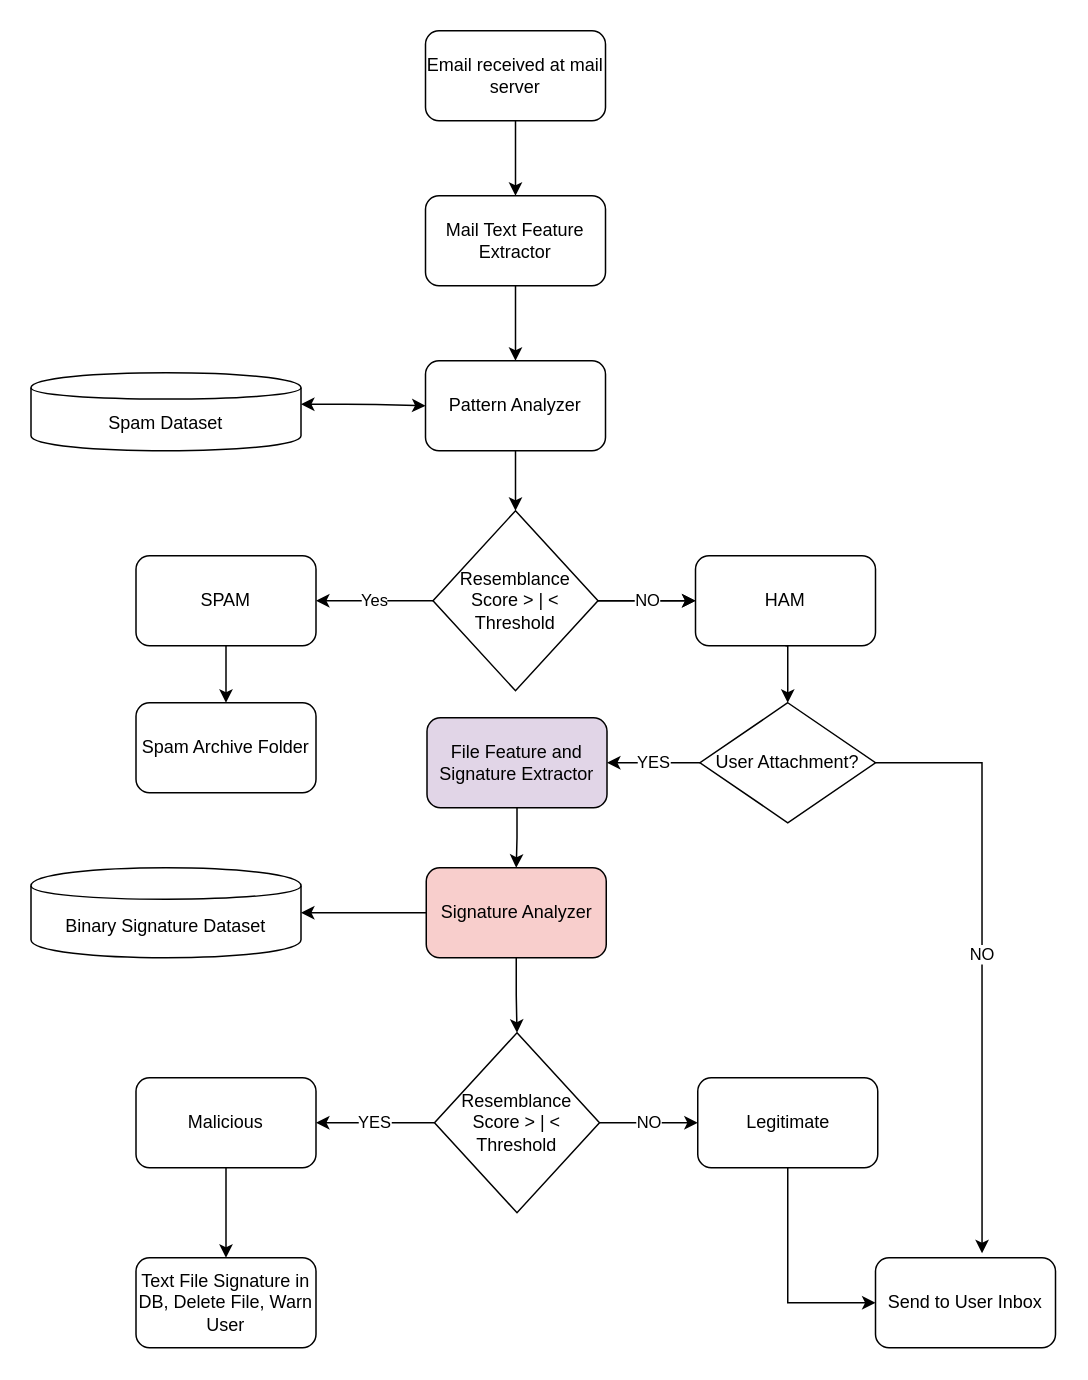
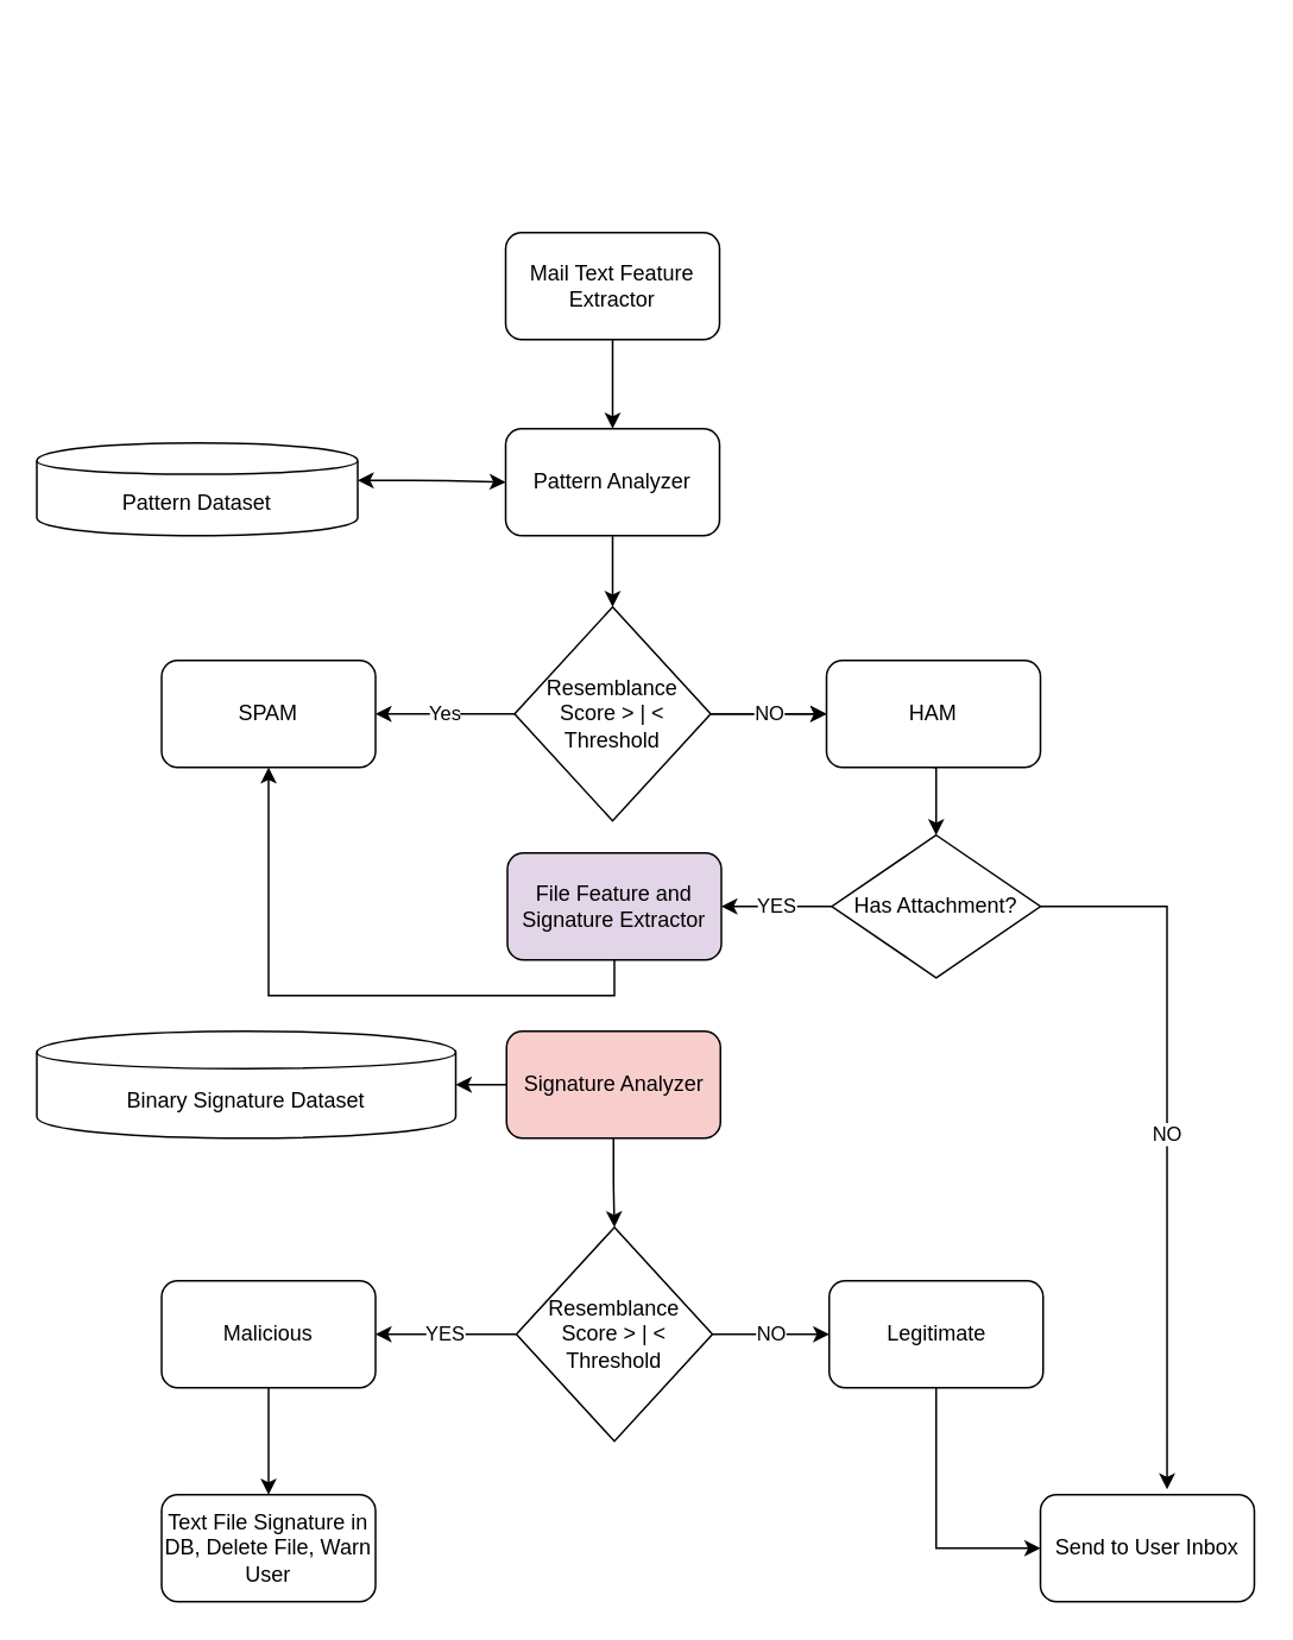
  <mxCell id="0" />
  <mxCell id="1" parent="0" />
- <mxCell id="2" style="edgeStyle=orthogonalEdgeStyle;rounded=0;orthogonalLoop=1;jettySize=auto;html=1;exitX=0.5;exitY=1;exitDx=0;exitDy=0;entryX=0.5;entryY=0;entryDx=0;entryDy=0;" edge="1" parent="1" source="3" target="5"><mxGeometry relative="1" as="geometry" /></mxCell>
- <mxCell id="3" value="Email received at mail server" style="rounded=1;whiteSpace=wrap;html=1;" vertex="1" parent="1"><mxGeometry x="283" y="20" width="120" height="60" as="geometry" /></mxCell>
  <mxCell id="4" style="edgeStyle=orthogonalEdgeStyle;rounded=0;orthogonalLoop=1;jettySize=auto;html=1;exitX=0.5;exitY=1;exitDx=0;exitDy=0;entryX=0.5;entryY=0;entryDx=0;entryDy=0;" edge="1" parent="1" source="5" target="7"><mxGeometry relative="1" as="geometry" /></mxCell>
  <mxCell id="5" value="Mail Text Feature Extractor" style="rounded=1;whiteSpace=wrap;html=1;" vertex="1" parent="1"><mxGeometry x="283" y="130" width="120" height="60" as="geometry" /></mxCell>
  <mxCell id="6" style="edgeStyle=orthogonalEdgeStyle;rounded=0;orthogonalLoop=1;jettySize=auto;html=1;exitX=0.5;exitY=1;exitDx=0;exitDy=0;entryX=0.5;entryY=0;entryDx=0;entryDy=0;" edge="1" parent="1" source="7" target="13"><mxGeometry relative="1" as="geometry" /></mxCell>
  <mxCell id="7" value="Pattern Analyzer" style="rounded=1;whiteSpace=wrap;html=1;" vertex="1" parent="1"><mxGeometry x="283" y="240" width="120" height="60" as="geometry" /></mxCell>
- <mxCell id="8" value="Spam Dataset" style="shape=cylinder;whiteSpace=wrap;html=1;boundedLbl=1;backgroundOutline=1;" vertex="1" parent="1"><mxGeometry x="20" y="248" width="180" height="52" as="geometry" /></mxCell>
+ <mxCell id="8" value="Pattern Dataset" style="shape=cylinder;whiteSpace=wrap;html=1;boundedLbl=1;backgroundOutline=1;" vertex="1" parent="1"><mxGeometry x="20" y="248" width="180" height="52" as="geometry" /></mxCell>
  <mxCell id="9" value="" style="endArrow=classic;startArrow=classic;html=1;entryX=0;entryY=0.5;entryDx=0;entryDy=0;" edge="1" parent="1" target="7"><mxGeometry width="50" height="50" relative="1" as="geometry"><mxPoint x="200" y="269" as="sourcePoint" /><mxPoint x="270" y="269" as="targetPoint" /><Array as="points"><mxPoint x="240" y="269" /></Array></mxGeometry></mxCell>
  <mxCell id="10" style="edgeStyle=orthogonalEdgeStyle;rounded=0;orthogonalLoop=1;jettySize=auto;html=1;exitX=1;exitY=0.5;exitDx=0;exitDy=0;entryX=0;entryY=0.5;entryDx=0;entryDy=0;" edge="1" parent="1" source="13" target="17"><mxGeometry relative="1" as="geometry" /></mxCell>
  <mxCell id="11" value="Yes" style="edgeStyle=orthogonalEdgeStyle;rounded=0;orthogonalLoop=1;jettySize=auto;html=1;exitX=0;exitY=0.5;exitDx=0;exitDy=0;entryX=1;entryY=0.5;entryDx=0;entryDy=0;" edge="1" parent="1" source="13" target="15"><mxGeometry relative="1" as="geometry" /></mxCell>
  <mxCell id="12" value="NO" style="edgeStyle=orthogonalEdgeStyle;rounded=0;orthogonalLoop=1;jettySize=auto;html=1;" edge="1" parent="1" source="13" target="17"><mxGeometry relative="1" as="geometry" /></mxCell>
  <mxCell id="13" value="Resemblance Score &amp;gt; | &amp;lt; Threshold" style="rhombus;whiteSpace=wrap;html=1;" vertex="1" parent="1"><mxGeometry x="288" y="340" width="110" height="120" as="geometry" /></mxCell>
- <mxCell id="14" style="edgeStyle=orthogonalEdgeStyle;rounded=0;orthogonalLoop=1;jettySize=auto;html=1;exitX=0.5;exitY=1;exitDx=0;exitDy=0;entryX=0.5;entryY=0;entryDx=0;entryDy=0;" edge="1" parent="1" source="15" target="22"><mxGeometry relative="1" as="geometry" /></mxCell>
  <mxCell id="15" value="SPAM" style="rounded=1;whiteSpace=wrap;html=1;" vertex="1" parent="1"><mxGeometry x="90" y="370" width="120" height="60" as="geometry" /></mxCell>
  <mxCell id="16" style="edgeStyle=orthogonalEdgeStyle;rounded=0;orthogonalLoop=1;jettySize=auto;html=1;exitX=0.5;exitY=1;exitDx=0;exitDy=0;entryX=0.5;entryY=0;entryDx=0;entryDy=0;" edge="1" parent="1" source="17" target="20"><mxGeometry relative="1" as="geometry" /></mxCell>
  <mxCell id="17" value="HAM" style="rounded=1;whiteSpace=wrap;html=1;" vertex="1" parent="1"><mxGeometry x="463" y="370" width="120" height="60" as="geometry" /></mxCell>
  <mxCell id="18" value="YES" style="edgeStyle=orthogonalEdgeStyle;rounded=0;orthogonalLoop=1;jettySize=auto;html=1;exitX=0;exitY=0.5;exitDx=0;exitDy=0;entryX=1;entryY=0.5;entryDx=0;entryDy=0;" edge="1" parent="1" source="20" target="35"><mxGeometry relative="1" as="geometry" /></mxCell>
  <mxCell id="19" value="NO" style="edgeStyle=orthogonalEdgeStyle;rounded=0;orthogonalLoop=1;jettySize=auto;html=1;exitX=1;exitY=0.5;exitDx=0;exitDy=0;entryX=0.592;entryY=-0.05;entryDx=0;entryDy=0;entryPerimeter=0;" edge="1" parent="1" source="20" target="21"><mxGeometry relative="1" as="geometry" /></mxCell>
- <mxCell id="20" value="User Attachment?" style="rhombus;whiteSpace=wrap;html=1;" vertex="1" parent="1"><mxGeometry x="466" y="468" width="117" height="80" as="geometry" /></mxCell>
+ <mxCell id="20" value="Has Attachment?" style="rhombus;whiteSpace=wrap;html=1;" vertex="1" parent="1"><mxGeometry x="466" y="468" width="117" height="80" as="geometry" /></mxCell>
  <mxCell id="21" value="Send to User Inbox" style="rounded=1;whiteSpace=wrap;html=1;" vertex="1" parent="1"><mxGeometry x="583" y="838" width="120" height="60" as="geometry" /></mxCell>
- <mxCell id="22" value="Spam Archive Folder" style="rounded=1;whiteSpace=wrap;html=1;" vertex="1" parent="1"><mxGeometry x="90" y="468" width="120" height="60" as="geometry" /></mxCell>
- <mxCell id="23" style="edgeStyle=orthogonalEdgeStyle;rounded=0;orthogonalLoop=1;jettySize=auto;html=1;exitX=0.5;exitY=1;exitDx=0;exitDy=0;" edge="1" parent="1" source="35" target="26"><mxGeometry relative="1" as="geometry" /></mxCell>
+ <mxCell id="23" style="edgeStyle=orthogonalEdgeStyle;rounded=0;orthogonalLoop=1;jettySize=auto;html=1;exitX=0.5;exitY=1;exitDx=0;exitDy=0;" edge="1" parent="1" source="35" target="15"><mxGeometry relative="1" as="geometry" /></mxCell>
  <mxCell id="24" style="edgeStyle=orthogonalEdgeStyle;rounded=0;orthogonalLoop=1;jettySize=auto;html=1;exitX=0.5;exitY=1;exitDx=0;exitDy=0;" edge="1" parent="1" source="26" target="30"><mxGeometry relative="1" as="geometry" /></mxCell>
  <mxCell id="25" style="edgeStyle=orthogonalEdgeStyle;rounded=0;orthogonalLoop=1;jettySize=auto;html=1;exitX=0;exitY=0.5;exitDx=0;exitDy=0;entryX=1;entryY=0.5;entryDx=0;entryDy=0;" edge="1" parent="1" source="26" target="27"><mxGeometry relative="1" as="geometry" /></mxCell>
  <mxCell id="26" value="Signature Analyzer" style="rounded=1;whiteSpace=wrap;html=1;fillColor=#f8cecc;" vertex="1" parent="1"><mxGeometry x="283.5" y="578" width="120" height="60" as="geometry" /></mxCell>
- <mxCell id="27" value="Binary Signature Dataset" style="shape=cylinder;whiteSpace=wrap;html=1;boundedLbl=1;backgroundOutline=1;" vertex="1" parent="1"><mxGeometry x="20" y="578" width="180" height="60" as="geometry" /></mxCell>
+ <mxCell id="27" value="Binary Signature Dataset" style="shape=cylinder;whiteSpace=wrap;html=1;boundedLbl=1;backgroundOutline=1;" vertex="1" parent="1"><mxGeometry x="20" y="578" width="235" height="60" as="geometry" /></mxCell>
  <mxCell id="28" value="YES" style="edgeStyle=orthogonalEdgeStyle;rounded=0;orthogonalLoop=1;jettySize=auto;html=1;" edge="1" parent="1" source="30" target="32"><mxGeometry relative="1" as="geometry" /></mxCell>
  <mxCell id="29" value="NO" style="edgeStyle=orthogonalEdgeStyle;rounded=0;orthogonalLoop=1;jettySize=auto;html=1;exitX=1;exitY=0.5;exitDx=0;exitDy=0;entryX=0;entryY=0.5;entryDx=0;entryDy=0;" edge="1" parent="1" source="30" target="34"><mxGeometry relative="1" as="geometry" /></mxCell>
  <mxCell id="30" value="Resemblance Score &amp;gt; | &amp;lt; Threshold" style="rhombus;whiteSpace=wrap;html=1;" vertex="1" parent="1"><mxGeometry x="289" y="688" width="110" height="120" as="geometry" /></mxCell>
  <mxCell id="31" style="edgeStyle=orthogonalEdgeStyle;rounded=0;orthogonalLoop=1;jettySize=auto;html=1;exitX=0.5;exitY=1;exitDx=0;exitDy=0;entryX=0.5;entryY=0;entryDx=0;entryDy=0;" edge="1" parent="1" source="32" target="36"><mxGeometry relative="1" as="geometry" /></mxCell>
  <mxCell id="32" value="Malicious" style="rounded=1;whiteSpace=wrap;html=1;" vertex="1" parent="1"><mxGeometry x="90" y="718" width="120" height="60" as="geometry" /></mxCell>
  <mxCell id="33" style="edgeStyle=orthogonalEdgeStyle;rounded=0;orthogonalLoop=1;jettySize=auto;html=1;exitX=0.5;exitY=1;exitDx=0;exitDy=0;entryX=0;entryY=0.5;entryDx=0;entryDy=0;" edge="1" parent="1" source="34" target="21"><mxGeometry relative="1" as="geometry" /></mxCell>
  <mxCell id="34" value="Legitimate" style="rounded=1;whiteSpace=wrap;html=1;" vertex="1" parent="1"><mxGeometry x="464.5" y="718" width="120" height="60" as="geometry" /></mxCell>
  <mxCell id="35" value="File Feature and Signature Extractor" style="rounded=1;whiteSpace=wrap;html=1;fillColor=#e1d5e7;" vertex="1" parent="1"><mxGeometry x="284" y="478" width="120" height="60" as="geometry" /></mxCell>
  <mxCell id="36" value="Text File Signature in DB, Delete File, Warn User" style="rounded=1;whiteSpace=wrap;html=1;" vertex="1" parent="1"><mxGeometry x="90" y="838" width="120" height="60" as="geometry" /></mxCell>
